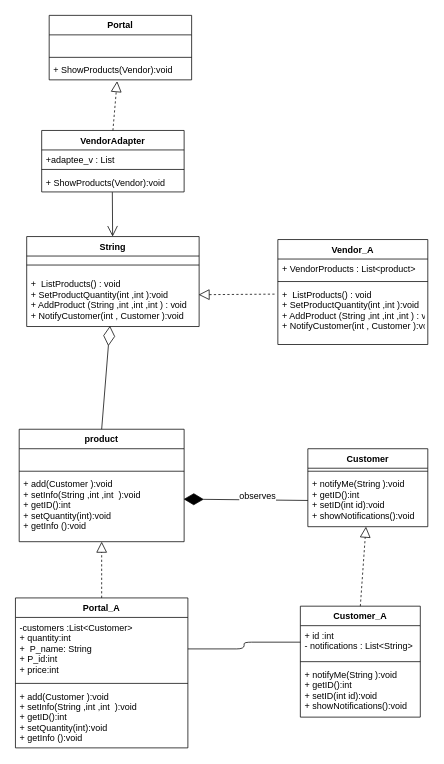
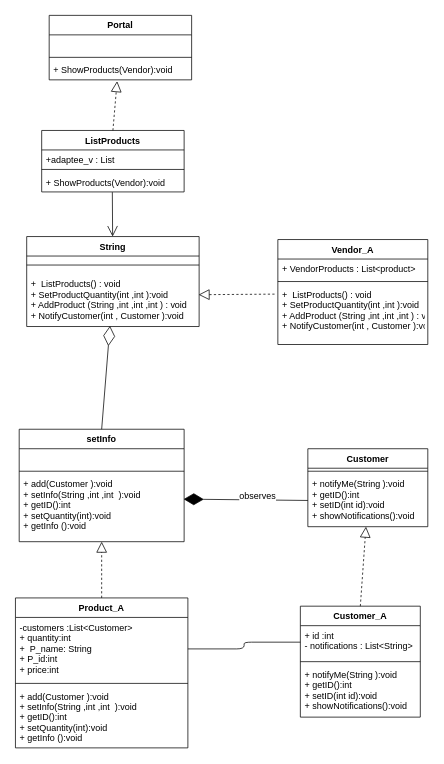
  <mxCell id="0" />
  <mxCell id="1" parent="0" />
- <mxCell id="2" value="product" style="swimlane;fontStyle=1;align=center;verticalAlign=top;childLayout=stackLayout;horizontal=1;startSize=26;horizontalStack=0;resizeParent=1;resizeParentMax=0;resizeLast=0;collapsible=1;marginBottom=0;" vertex="1" parent="1"><mxGeometry x="25" y="572" width="220" height="150" as="geometry" /></mxCell>
+ <mxCell id="2" value="setInfo" style="swimlane;fontStyle=1;align=center;verticalAlign=top;childLayout=stackLayout;horizontal=1;startSize=26;horizontalStack=0;resizeParent=1;resizeParentMax=0;resizeLast=0;collapsible=1;marginBottom=0;" vertex="1" parent="1"><mxGeometry x="25" y="572" width="220" height="150" as="geometry" /></mxCell>
  <mxCell id="3" value="&#10;&#10;" style="text;strokeColor=none;fillColor=none;align=left;verticalAlign=top;spacingLeft=4;spacingRight=4;overflow=hidden;rotatable=0;points=[[0,0.5],[1,0.5]];portConstraint=eastwest;" vertex="1" parent="2"><mxGeometry y="26" width="220" height="26" as="geometry" /></mxCell>
  <mxCell id="4" value="" style="line;strokeWidth=1;fillColor=none;align=left;verticalAlign=middle;spacingTop=-1;spacingLeft=3;spacingRight=3;rotatable=0;labelPosition=right;points=[];portConstraint=eastwest;" vertex="1" parent="2"><mxGeometry y="52" width="220" height="8" as="geometry" /></mxCell>
  <mxCell id="5" value="+ add(Customer ):void&#10;+ setInfo(String ,int ,int  ):void&#10;+ getID():int&#10;+ setQuantity(int):void&#10;+ getInfo ():void" style="text;strokeColor=none;fillColor=none;align=left;verticalAlign=top;spacingLeft=4;spacingRight=4;overflow=hidden;rotatable=0;points=[[0,0.5],[1,0.5]];portConstraint=eastwest;" vertex="1" parent="2"><mxGeometry y="60" width="220" height="90" as="geometry" /></mxCell>
- <mxCell id="6" value="Portal_A" style="swimlane;fontStyle=1;align=center;verticalAlign=top;childLayout=stackLayout;horizontal=1;startSize=26;horizontalStack=0;resizeParent=1;resizeParentMax=0;resizeLast=0;collapsible=1;marginBottom=0;" vertex="1" parent="1"><mxGeometry x="20" y="797" width="230" height="200" as="geometry" /></mxCell>
+ <mxCell id="6" value="Product_A" style="swimlane;fontStyle=1;align=center;verticalAlign=top;childLayout=stackLayout;horizontal=1;startSize=26;horizontalStack=0;resizeParent=1;resizeParentMax=0;resizeLast=0;collapsible=1;marginBottom=0;" vertex="1" parent="1"><mxGeometry x="20" y="797" width="230" height="200" as="geometry" /></mxCell>
  <mxCell id="7" value="-customers :List&lt;Customer&gt;&#10;+ quantity:int&#10;+  P_name: String   &#10;+ P_id:int&#10;+ price:int" style="text;strokeColor=none;fillColor=none;align=left;verticalAlign=top;spacingLeft=4;spacingRight=4;overflow=hidden;rotatable=0;points=[[0,0.5],[1,0.5]];portConstraint=eastwest;" vertex="1" parent="6"><mxGeometry y="26" width="230" height="84" as="geometry" /></mxCell>
  <mxCell id="8" value="" style="line;strokeWidth=1;fillColor=none;align=left;verticalAlign=middle;spacingTop=-1;spacingLeft=3;spacingRight=3;rotatable=0;labelPosition=right;points=[];portConstraint=eastwest;" vertex="1" parent="6"><mxGeometry y="110" width="230" height="8" as="geometry" /></mxCell>
  <mxCell id="9" value="+ add(Customer ):void&#10;+ setInfo(String ,int ,int  ):void&#10;+ getID():int&#10;+ setQuantity(int):void&#10;+ getInfo ():void&#10;" style="text;strokeColor=none;fillColor=none;align=left;verticalAlign=top;spacingLeft=4;spacingRight=4;overflow=hidden;rotatable=0;points=[[0,0.5],[1,0.5]];portConstraint=eastwest;" vertex="1" parent="6"><mxGeometry y="118" width="230" height="82" as="geometry" /></mxCell>
  <mxCell id="10" value="Customer" style="swimlane;fontStyle=1;align=center;verticalAlign=top;childLayout=stackLayout;horizontal=1;startSize=26;horizontalStack=0;resizeParent=1;resizeParentMax=0;resizeLast=0;collapsible=1;marginBottom=0;" vertex="1" parent="1"><mxGeometry x="410" y="598" width="160" height="104" as="geometry" /></mxCell>
  <mxCell id="11" value="" style="line;strokeWidth=1;fillColor=none;align=left;verticalAlign=middle;spacingTop=-1;spacingLeft=3;spacingRight=3;rotatable=0;labelPosition=right;points=[];portConstraint=eastwest;" vertex="1" parent="10"><mxGeometry y="26" width="160" height="8" as="geometry" /></mxCell>
  <mxCell id="12" value="+ notifyMe(String ):void&#10;+ getID():int&#10;+ setID(int id):void&#10;+ showNotifications():void&#10;" style="text;strokeColor=none;fillColor=none;align=left;verticalAlign=top;spacingLeft=4;spacingRight=4;overflow=hidden;rotatable=0;points=[[0,0.5],[1,0.5]];portConstraint=eastwest;" vertex="1" parent="10"><mxGeometry y="34" width="160" height="70" as="geometry" /></mxCell>
  <mxCell id="13" value="Customer_A" style="swimlane;fontStyle=1;align=center;verticalAlign=top;childLayout=stackLayout;horizontal=1;startSize=26;horizontalStack=0;resizeParent=1;resizeParentMax=0;resizeLast=0;collapsible=1;marginBottom=0;" vertex="1" parent="1"><mxGeometry x="400" y="808" width="160" height="148" as="geometry" /></mxCell>
  <mxCell id="14" value="+ id :int&#10;- notifications : List&lt;String&gt; &#10;" style="text;strokeColor=none;fillColor=none;align=left;verticalAlign=top;spacingLeft=4;spacingRight=4;overflow=hidden;rotatable=0;points=[[0,0.5],[1,0.5]];portConstraint=eastwest;" vertex="1" parent="13"><mxGeometry y="26" width="160" height="44" as="geometry" /></mxCell>
  <mxCell id="15" value="" style="line;strokeWidth=1;fillColor=none;align=left;verticalAlign=middle;spacingTop=-1;spacingLeft=3;spacingRight=3;rotatable=0;labelPosition=right;points=[];portConstraint=eastwest;" vertex="1" parent="13"><mxGeometry y="70" width="160" height="8" as="geometry" /></mxCell>
  <mxCell id="16" value="+ notifyMe(String ):void&#10;+ getID():int&#10;+ setID(int id):void&#10;+ showNotifications():void&#10;&#10;" style="text;strokeColor=none;fillColor=none;align=left;verticalAlign=top;spacingLeft=4;spacingRight=4;overflow=hidden;rotatable=0;points=[[0,0.5],[1,0.5]];portConstraint=eastwest;" vertex="1" parent="13"><mxGeometry y="78" width="160" height="70" as="geometry" /></mxCell>
  <mxCell id="17" value="" style="endArrow=block;dashed=1;endFill=0;endSize=12;html=1;exitX=0.5;exitY=0;exitDx=0;exitDy=0;" edge="1" parent="1" source="6" target="5"><mxGeometry width="160" relative="1" as="geometry"><mxPoint x="-10" y="1057" as="sourcePoint" /><mxPoint x="150" y="1057" as="targetPoint" /></mxGeometry></mxCell>
  <mxCell id="18" value="" style="endArrow=block;dashed=1;endFill=0;endSize=12;html=1;exitX=0.5;exitY=0;exitDx=0;exitDy=0;" edge="1" parent="1" source="13" target="12"><mxGeometry width="160" relative="1" as="geometry"><mxPoint x="125" y="837" as="sourcePoint" /><mxPoint x="450" y="809" as="targetPoint" /></mxGeometry></mxCell>
  <mxCell id="19" value="" style="endArrow=diamondThin;endFill=1;endSize=24;html=1;exitX=0;exitY=0.5;exitDx=0;exitDy=0;entryX=0.997;entryY=0.369;entryDx=0;entryDy=0;entryPerimeter=0;" edge="1" parent="1" source="12" target="5"><mxGeometry width="160" relative="1" as="geometry"><mxPoint x="30" y="1047" as="sourcePoint" /><mxPoint x="280" y="747" as="targetPoint" /></mxGeometry></mxCell>
  <mxCell id="20" value="observes" style="text;html=1;resizable=0;points=[];align=center;verticalAlign=middle;labelBackgroundColor=#ffffff;" vertex="1" connectable="0" parent="19"><mxGeometry x="-0.165" y="3" relative="1" as="geometry"><mxPoint x="2" y="-8" as="offset" /></mxGeometry></mxCell>
  <mxCell id="21" value="" style="endArrow=none;html=1;edgeStyle=orthogonalEdgeStyle;entryX=0;entryY=0.5;entryDx=0;entryDy=0;exitX=1;exitY=0.5;exitDx=0;exitDy=0;" edge="1" parent="1" source="7" target="14"><mxGeometry relative="1" as="geometry"><mxPoint x="240" y="889" as="sourcePoint" /><mxPoint x="401" y="907" as="targetPoint" /></mxGeometry></mxCell>
  <mxCell id="22" value="" style="resizable=0;html=1;align=left;verticalAlign=bottom;labelBackgroundColor=#ffffff;fontSize=10;" connectable="0" vertex="1" parent="21"><mxGeometry x="-1" relative="1" as="geometry" /></mxCell>
  <mxCell id="23" value="" style="resizable=0;html=1;align=right;verticalAlign=bottom;labelBackgroundColor=#ffffff;fontSize=10;" connectable="0" vertex="1" parent="21"><mxGeometry x="1" relative="1" as="geometry" /></mxCell>
  <mxCell id="24" value="String" style="swimlane;fontStyle=1;align=center;verticalAlign=top;childLayout=stackLayout;horizontal=1;startSize=26;horizontalStack=0;resizeParent=1;resizeParentMax=0;resizeLast=0;collapsible=1;marginBottom=0;" vertex="1" parent="1"><mxGeometry x="35" y="315" width="230" height="120" as="geometry" /></mxCell>
  <mxCell id="25" value="" style="line;strokeWidth=1;fillColor=none;align=left;verticalAlign=middle;spacingTop=-1;spacingLeft=3;spacingRight=3;rotatable=0;labelPosition=right;points=[];portConstraint=eastwest;" vertex="1" parent="24"><mxGeometry y="26" width="230" height="24" as="geometry" /></mxCell>
  <mxCell id="26" value="+  ListProducts() : void&#10;+ SetProductQuantity(int ,int ):void&#10;+ AddProduct (String ,int ,int ,int ) : void&#10;+ NotifyCustomer(int , Customer ):void" style="text;strokeColor=none;fillColor=none;align=left;verticalAlign=top;spacingLeft=4;spacingRight=4;overflow=hidden;rotatable=0;points=[[0,0.5],[1,0.5]];portConstraint=eastwest;" vertex="1" parent="24"><mxGeometry y="50" width="230" height="70" as="geometry" /></mxCell>
  <mxCell id="27" value="Vendor_A" style="swimlane;fontStyle=1;align=center;verticalAlign=top;childLayout=stackLayout;horizontal=1;startSize=26;horizontalStack=0;resizeParent=1;resizeParentMax=0;resizeLast=0;collapsible=1;marginBottom=0;" vertex="1" parent="1"><mxGeometry x="370" y="319" width="200" height="140" as="geometry" /></mxCell>
  <mxCell id="28" value="+ VendorProducts : List&lt;product&gt;" style="text;strokeColor=none;fillColor=none;align=left;verticalAlign=top;spacingLeft=4;spacingRight=4;overflow=hidden;rotatable=0;points=[[0,0.5],[1,0.5]];portConstraint=eastwest;" vertex="1" parent="27"><mxGeometry y="26" width="200" height="26" as="geometry" /></mxCell>
  <mxCell id="29" value="" style="line;strokeWidth=1;fillColor=none;align=left;verticalAlign=middle;spacingTop=-1;spacingLeft=3;spacingRight=3;rotatable=0;labelPosition=right;points=[];portConstraint=eastwest;" vertex="1" parent="27"><mxGeometry y="52" width="200" height="8" as="geometry" /></mxCell>
  <mxCell id="30" value="+  ListProducts() : void&#10;+ SetProductQuantity(int ,int ):void&#10;+ AddProduct (String ,int ,int ,int ) : void&#10;+ NotifyCustomer(int , Customer ):void" style="text;strokeColor=none;fillColor=none;align=left;verticalAlign=top;spacingLeft=4;spacingRight=4;overflow=hidden;rotatable=0;points=[[0,0.5],[1,0.5]];portConstraint=eastwest;" vertex="1" parent="27"><mxGeometry y="60" width="200" height="80" as="geometry" /></mxCell>
  <mxCell id="31" value="" style="endArrow=block;dashed=1;endFill=0;endSize=12;html=1;exitX=-0.022;exitY=0.16;exitDx=0;exitDy=0;exitPerimeter=0;entryX=0.997;entryY=0.394;entryDx=0;entryDy=0;entryPerimeter=0;" edge="1" parent="1" source="30" target="26"><mxGeometry width="160" relative="1" as="geometry"><mxPoint x="155" y="837" as="sourcePoint" /><mxPoint x="282" y="338" as="targetPoint" /></mxGeometry></mxCell>
  <mxCell id="32" value="" style="endArrow=diamondThin;endFill=0;endSize=24;html=1;entryX=0.483;entryY=0.989;entryDx=0;entryDy=0;exitX=0.5;exitY=0;exitDx=0;exitDy=0;entryPerimeter=0;" edge="1" parent="1" source="2" target="26"><mxGeometry width="160" relative="1" as="geometry"><mxPoint x="150" y="459" as="sourcePoint" /><mxPoint x="190" y="1049" as="targetPoint" /></mxGeometry></mxCell>
  <mxCell id="33" value="Portal" style="swimlane;fontStyle=1;align=center;verticalAlign=top;childLayout=stackLayout;horizontal=1;startSize=26;horizontalStack=0;resizeParent=1;resizeParentMax=0;resizeLast=0;collapsible=1;marginBottom=0;" vertex="1" parent="1"><mxGeometry x="65" y="20" width="190" height="86" as="geometry" /></mxCell>
  <mxCell id="34" value="&#10;&#10;" style="text;strokeColor=none;fillColor=none;align=left;verticalAlign=top;spacingLeft=4;spacingRight=4;overflow=hidden;rotatable=0;points=[[0,0.5],[1,0.5]];portConstraint=eastwest;" vertex="1" parent="33"><mxGeometry y="26" width="190" height="26" as="geometry" /></mxCell>
  <mxCell id="35" value="" style="line;strokeWidth=1;fillColor=none;align=left;verticalAlign=middle;spacingTop=-1;spacingLeft=3;spacingRight=3;rotatable=0;labelPosition=right;points=[];portConstraint=eastwest;" vertex="1" parent="33"><mxGeometry y="52" width="190" height="8" as="geometry" /></mxCell>
  <mxCell id="36" value="+ ShowProducts(Vendor):void" style="text;strokeColor=none;fillColor=none;align=left;verticalAlign=top;spacingLeft=4;spacingRight=4;overflow=hidden;rotatable=0;points=[[0,0.5],[1,0.5]];portConstraint=eastwest;" vertex="1" parent="33"><mxGeometry y="60" width="190" height="26" as="geometry" /></mxCell>
- <mxCell id="37" value="VendorAdapter" style="swimlane;fontStyle=1;align=center;verticalAlign=top;childLayout=stackLayout;horizontal=1;startSize=26;horizontalStack=0;resizeParent=1;resizeParentMax=0;resizeLast=0;collapsible=1;marginBottom=0;" vertex="1" parent="1"><mxGeometry x="55" y="173.5" width="190" height="82" as="geometry" /></mxCell>
+ <mxCell id="37" value="ListProducts" style="swimlane;fontStyle=1;align=center;verticalAlign=top;childLayout=stackLayout;horizontal=1;startSize=26;horizontalStack=0;resizeParent=1;resizeParentMax=0;resizeLast=0;collapsible=1;marginBottom=0;" vertex="1" parent="1"><mxGeometry x="55" y="173.5" width="190" height="82" as="geometry" /></mxCell>
  <mxCell id="38" value="+adaptee_v : List" style="text;strokeColor=none;fillColor=none;align=left;verticalAlign=top;spacingLeft=4;spacingRight=4;overflow=hidden;rotatable=0;points=[[0,0.5],[1,0.5]];portConstraint=eastwest;" vertex="1" parent="37"><mxGeometry y="26" width="190" height="22" as="geometry" /></mxCell>
  <mxCell id="39" value="" style="line;strokeWidth=1;fillColor=none;align=left;verticalAlign=middle;spacingTop=-1;spacingLeft=3;spacingRight=3;rotatable=0;labelPosition=right;points=[];portConstraint=eastwest;" vertex="1" parent="37"><mxGeometry y="48" width="190" height="8" as="geometry" /></mxCell>
  <mxCell id="40" value="+ ShowProducts(Vendor):void" style="text;strokeColor=none;fillColor=none;align=left;verticalAlign=top;spacingLeft=4;spacingRight=4;overflow=hidden;rotatable=0;points=[[0,0.5],[1,0.5]];portConstraint=eastwest;" vertex="1" parent="37"><mxGeometry y="56" width="190" height="26" as="geometry" /></mxCell>
  <mxCell id="41" value="" style="endArrow=block;dashed=1;endFill=0;endSize=12;html=1;exitX=0.5;exitY=0;exitDx=0;exitDy=0;entryX=0.477;entryY=1.069;entryDx=0;entryDy=0;entryPerimeter=0;" edge="1" parent="1" source="37" target="36"><mxGeometry width="160" relative="1" as="geometry"><mxPoint x="360" y="122" as="sourcePoint" /><mxPoint x="136" y="117" as="targetPoint" /></mxGeometry></mxCell>
  <mxCell id="42" value="" style="endArrow=open;endFill=1;endSize=12;html=1;exitX=0.496;exitY=1.012;exitDx=0;exitDy=0;exitPerimeter=0;" edge="1" parent="1" source="40" target="24"><mxGeometry width="160" relative="1" as="geometry"><mxPoint x="220" y="199" as="sourcePoint" /><mxPoint x="380" y="199" as="targetPoint" /></mxGeometry></mxCell>
  <mxCell id="43" value="&#10;&#10;" style="text;strokeColor=none;fillColor=none;align=left;verticalAlign=top;spacingLeft=4;spacingRight=4;overflow=hidden;rotatable=0;points=[[0,0.5],[1,0.5]];portConstraint=eastwest;" vertex="1" parent="1"><mxGeometry x="390" y="602" width="160" height="26" as="geometry" /></mxCell>
